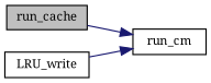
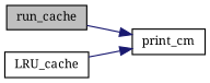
  digraph {
    fontname="Noto Serif"
    rankdir=LR
    node [color=black fillcolor=white fontname="Noto Serif" fontsize=10 shape=record style=filled]
    edge [color=midnightblue fontname="Noto Serif" fontsize=10 labelfontname=Helvetica labelfontsize=10 style=solid]
    n1 [fillcolor=grey75 fontcolor=black height=0.2 label=run_cache width=0.4]
-   n2 [height=0.2 label=run_cm width=0.4]
-   n3 [height=0.2 label=LRU_write width=0.4]
+   n2 [height=0.2 label=print_cm width=0.4]
+   n3 [height=0.2 label=LRU_cache width=0.4]
    n1 -> n2
    n3 -> n2
  }
